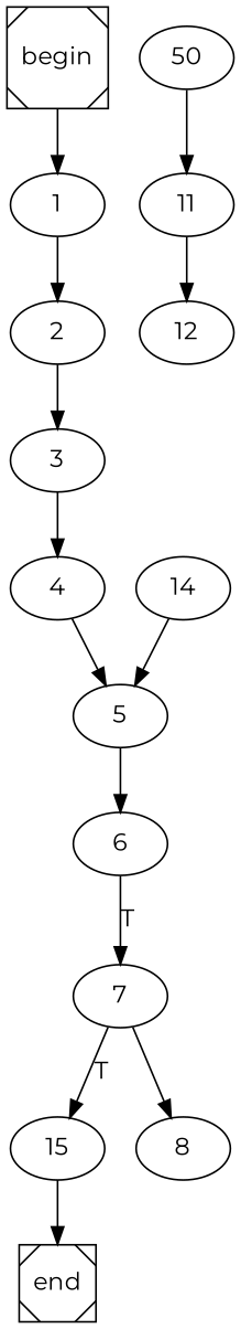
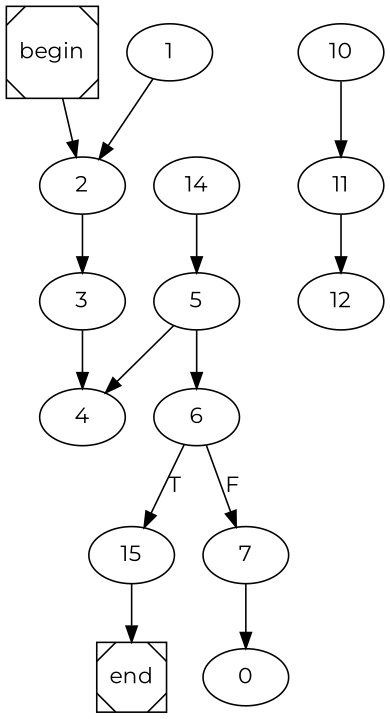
  digraph {
    fontname=Montserrat
    node [fontname=Montserrat]
    edge [fontname=Montserrat]
    begin [shape=Msquare]
    1
    2
    end [shape=Msquare]
    3
    4
    5
    6
    15
    7
-   8
-   10 [label=50]
+   8 [label=0]
+   10
    11
    12
    14
-   begin -> 1
+   begin -> 2
    1 -> 2
    2 -> 3
    3 -> 4
-   4 -> 5
+   5 -> 4
    5 -> 6
-   7 -> 15 [label=T]
-   6 -> 7 [label=T]
+   6 -> 15 [label=T]
+   6 -> 7 [label=F]
    15 -> end
    7 -> 8
    10 -> 11
    11 -> 12
    14 -> 5
  }
